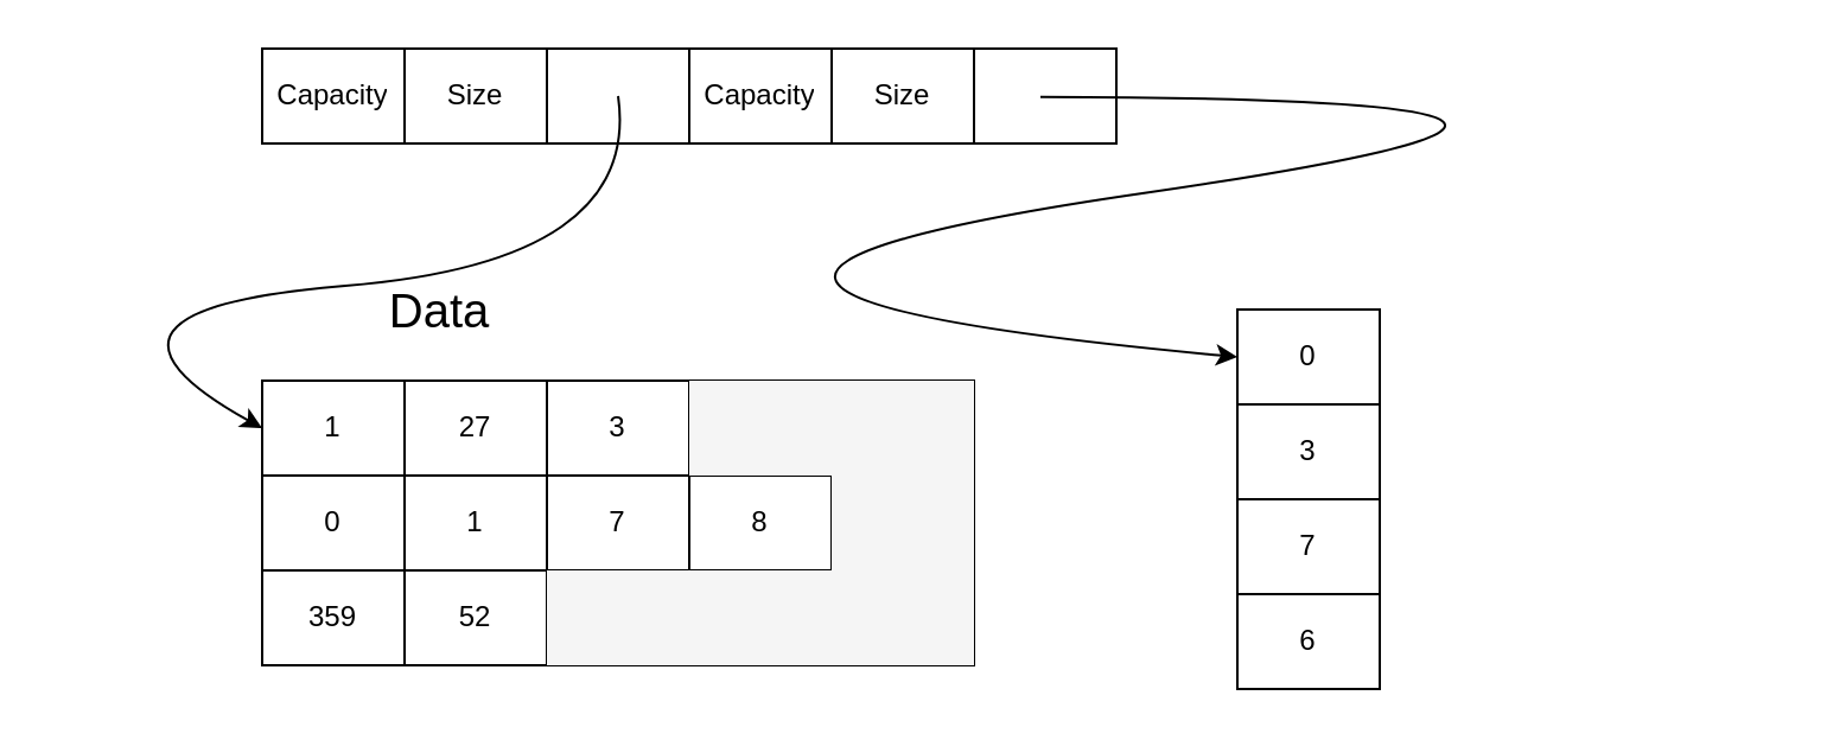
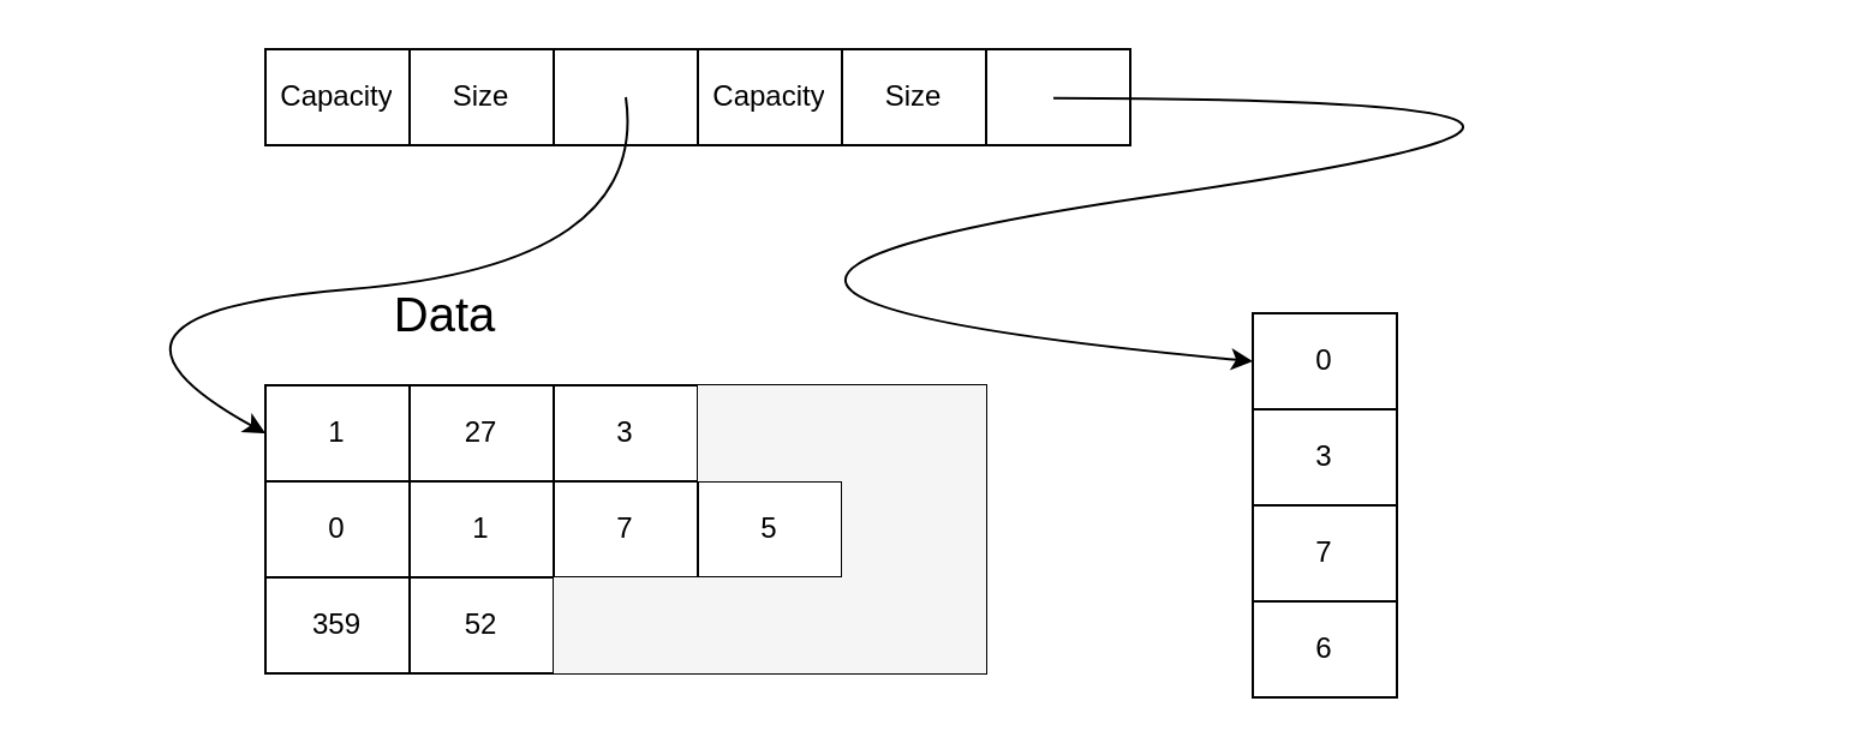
  <mxCell id="0" />
  <mxCell id="1" parent="0" />
  <mxCell id="2" value="" style="shape=table;startSize=0;container=1;collapsible=0;childLayout=tableLayout;" vertex="1" parent="1"><mxGeometry x="110" y="20" width="360" height="40" as="geometry" /></mxCell>
  <mxCell id="3" value="" style="shape=tableRow;horizontal=0;startSize=0;swimlaneHead=0;swimlaneBody=0;strokeColor=inherit;top=0;left=0;bottom=0;right=0;collapsible=0;dropTarget=0;fillColor=none;points=[[0,0.5],[1,0.5]];portConstraint=eastwest;" vertex="1" parent="2"><mxGeometry width="360" height="40" as="geometry" /></mxCell>
  <mxCell id="4" value="Capacity" style="shape=partialRectangle;html=1;whiteSpace=wrap;connectable=0;strokeColor=inherit;overflow=hidden;fillColor=none;top=0;left=0;bottom=0;right=0;pointerEvents=1;" vertex="1" parent="3"><mxGeometry width="60" height="40" as="geometry"><mxRectangle width="60" height="40" as="alternateBounds" /></mxGeometry></mxCell>
  <mxCell id="5" value="Size" style="shape=partialRectangle;html=1;whiteSpace=wrap;connectable=0;strokeColor=inherit;overflow=hidden;fillColor=none;top=0;left=0;bottom=0;right=0;pointerEvents=1;" vertex="1" parent="3"><mxGeometry x="60" width="60" height="40" as="geometry"><mxRectangle width="60" height="40" as="alternateBounds" /></mxGeometry></mxCell>
  <mxCell id="6" value="" style="shape=partialRectangle;html=1;whiteSpace=wrap;connectable=0;strokeColor=inherit;overflow=hidden;fillColor=none;top=0;left=0;bottom=0;right=0;pointerEvents=1;" vertex="1" parent="3"><mxGeometry x="120" width="60" height="40" as="geometry"><mxRectangle width="60" height="40" as="alternateBounds" /></mxGeometry></mxCell>
  <mxCell id="7" value="Capacity" style="shape=partialRectangle;html=1;whiteSpace=wrap;connectable=0;strokeColor=inherit;overflow=hidden;fillColor=none;top=0;left=0;bottom=0;right=0;pointerEvents=1;" vertex="1" parent="3"><mxGeometry x="180" width="60" height="40" as="geometry"><mxRectangle width="60" height="40" as="alternateBounds" /></mxGeometry></mxCell>
  <mxCell id="8" value="Size" style="shape=partialRectangle;html=1;whiteSpace=wrap;connectable=0;strokeColor=inherit;overflow=hidden;fillColor=none;top=0;left=0;bottom=0;right=0;pointerEvents=1;" vertex="1" parent="3"><mxGeometry x="240" width="60" height="40" as="geometry"><mxRectangle width="60" height="40" as="alternateBounds" /></mxGeometry></mxCell>
  <mxCell id="9" style="shape=partialRectangle;html=1;whiteSpace=wrap;connectable=0;strokeColor=inherit;overflow=hidden;fillColor=none;top=0;left=0;bottom=0;right=0;pointerEvents=1;" vertex="1" parent="3"><mxGeometry x="300" width="60" height="40" as="geometry"><mxRectangle width="60" height="40" as="alternateBounds" /></mxGeometry></mxCell>
  <mxCell id="10" value="" style="curved=1;endArrow=classic;html=1;rounded=0;entryX=0;entryY=0.5;entryDx=0;entryDy=0;" edge="1" parent="1"><mxGeometry width="50" height="50" relative="1" as="geometry"><mxPoint x="260" y="40" as="sourcePoint" /><mxPoint x="110" y="180" as="targetPoint" /><Array as="points"><mxPoint x="270" y="110" /><mxPoint x="20" y="130" /></Array></mxGeometry></mxCell>
  <mxCell id="11" value="" style="shape=table;startSize=0;container=1;collapsible=0;childLayout=tableLayout;" vertex="1" parent="1"><mxGeometry x="110" y="160" width="300" height="120" as="geometry" /></mxCell>
  <mxCell id="12" value="" style="shape=tableRow;horizontal=0;startSize=0;swimlaneHead=0;swimlaneBody=0;strokeColor=inherit;top=0;left=0;bottom=0;right=0;collapsible=0;dropTarget=0;fillColor=none;points=[[0,0.5],[1,0.5]];portConstraint=eastwest;" vertex="1" parent="11"><mxGeometry width="300" height="40" as="geometry" /></mxCell>
  <mxCell id="13" value="1" style="shape=partialRectangle;html=1;whiteSpace=wrap;connectable=0;strokeColor=inherit;overflow=hidden;fillColor=none;top=0;left=0;bottom=0;right=0;pointerEvents=1;" vertex="1" parent="12"><mxGeometry width="60" height="40" as="geometry"><mxRectangle width="60" height="40" as="alternateBounds" /></mxGeometry></mxCell>
  <mxCell id="14" value="27" style="shape=partialRectangle;html=1;whiteSpace=wrap;connectable=0;strokeColor=inherit;overflow=hidden;fillColor=none;top=0;left=0;bottom=0;right=0;pointerEvents=1;" vertex="1" parent="12"><mxGeometry x="60" width="60" height="40" as="geometry"><mxRectangle width="60" height="40" as="alternateBounds" /></mxGeometry></mxCell>
  <mxCell id="15" value="3" style="shape=partialRectangle;html=1;whiteSpace=wrap;connectable=0;strokeColor=inherit;overflow=hidden;fillColor=none;top=0;left=0;bottom=0;right=0;pointerEvents=1;" vertex="1" parent="12"><mxGeometry x="120" width="60" height="40" as="geometry"><mxRectangle width="60" height="40" as="alternateBounds" /></mxGeometry></mxCell>
  <mxCell id="16" value="" style="shape=partialRectangle;html=1;whiteSpace=wrap;connectable=0;strokeColor=#666666;overflow=hidden;fillColor=#f5f5f5;top=0;left=0;bottom=0;right=0;pointerEvents=1;fontColor=#333333;" vertex="1" parent="12"><mxGeometry x="180" width="60" height="40" as="geometry"><mxRectangle width="60" height="40" as="alternateBounds" /></mxGeometry></mxCell>
  <mxCell id="17" value="" style="shape=partialRectangle;html=1;whiteSpace=wrap;connectable=0;strokeColor=#666666;overflow=hidden;fillColor=#f5f5f5;top=0;left=0;bottom=0;right=0;pointerEvents=1;fontColor=#333333;" vertex="1" parent="12"><mxGeometry x="240" width="60" height="40" as="geometry"><mxRectangle width="60" height="40" as="alternateBounds" /></mxGeometry></mxCell>
  <mxCell id="18" value="" style="shape=tableRow;horizontal=0;startSize=0;swimlaneHead=0;swimlaneBody=0;strokeColor=inherit;top=0;left=0;bottom=0;right=0;collapsible=0;dropTarget=0;fillColor=none;points=[[0,0.5],[1,0.5]];portConstraint=eastwest;" vertex="1" parent="11"><mxGeometry y="40" width="300" height="40" as="geometry" /></mxCell>
  <mxCell id="19" value="0" style="shape=partialRectangle;html=1;whiteSpace=wrap;connectable=0;strokeColor=inherit;overflow=hidden;fillColor=none;top=0;left=0;bottom=0;right=0;pointerEvents=1;" vertex="1" parent="18"><mxGeometry width="60" height="40" as="geometry"><mxRectangle width="60" height="40" as="alternateBounds" /></mxGeometry></mxCell>
  <mxCell id="20" value="1" style="shape=partialRectangle;html=1;whiteSpace=wrap;connectable=0;strokeColor=inherit;overflow=hidden;fillColor=none;top=0;left=0;bottom=0;right=0;pointerEvents=1;" vertex="1" parent="18"><mxGeometry x="60" width="60" height="40" as="geometry"><mxRectangle width="60" height="40" as="alternateBounds" /></mxGeometry></mxCell>
  <mxCell id="21" value="7" style="shape=partialRectangle;html=1;whiteSpace=wrap;connectable=0;strokeColor=inherit;overflow=hidden;fillColor=none;top=0;left=0;bottom=0;right=0;pointerEvents=1;" vertex="1" parent="18"><mxGeometry x="120" width="60" height="40" as="geometry"><mxRectangle width="60" height="40" as="alternateBounds" /></mxGeometry></mxCell>
- <mxCell id="22" value="8" style="shape=partialRectangle;html=1;whiteSpace=wrap;connectable=0;strokeColor=inherit;overflow=hidden;fillColor=none;top=0;left=0;bottom=0;right=0;pointerEvents=1;" vertex="1" parent="18"><mxGeometry x="180" width="60" height="40" as="geometry"><mxRectangle width="60" height="40" as="alternateBounds" /></mxGeometry></mxCell>
+ <mxCell id="22" value="5" style="shape=partialRectangle;html=1;whiteSpace=wrap;connectable=0;strokeColor=inherit;overflow=hidden;fillColor=none;top=0;left=0;bottom=0;right=0;pointerEvents=1;" vertex="1" parent="18"><mxGeometry x="180" width="60" height="40" as="geometry"><mxRectangle width="60" height="40" as="alternateBounds" /></mxGeometry></mxCell>
  <mxCell id="23" value="" style="shape=partialRectangle;html=1;whiteSpace=wrap;connectable=0;strokeColor=#666666;overflow=hidden;fillColor=#f5f5f5;top=0;left=0;bottom=0;right=0;pointerEvents=1;fontColor=#333333;" vertex="1" parent="18"><mxGeometry x="240" width="60" height="40" as="geometry"><mxRectangle width="60" height="40" as="alternateBounds" /></mxGeometry></mxCell>
  <mxCell id="24" value="" style="shape=tableRow;horizontal=0;startSize=0;swimlaneHead=0;swimlaneBody=0;strokeColor=inherit;top=0;left=0;bottom=0;right=0;collapsible=0;dropTarget=0;fillColor=none;points=[[0,0.5],[1,0.5]];portConstraint=eastwest;" vertex="1" parent="11"><mxGeometry y="80" width="300" height="40" as="geometry" /></mxCell>
  <mxCell id="25" value="359" style="shape=partialRectangle;html=1;whiteSpace=wrap;connectable=0;strokeColor=inherit;overflow=hidden;fillColor=none;top=0;left=0;bottom=0;right=0;pointerEvents=1;" vertex="1" parent="24"><mxGeometry width="60" height="40" as="geometry"><mxRectangle width="60" height="40" as="alternateBounds" /></mxGeometry></mxCell>
  <mxCell id="26" value="52" style="shape=partialRectangle;html=1;whiteSpace=wrap;connectable=0;strokeColor=inherit;overflow=hidden;fillColor=none;top=0;left=0;bottom=0;right=0;pointerEvents=1;" vertex="1" parent="24"><mxGeometry x="60" width="60" height="40" as="geometry"><mxRectangle width="60" height="40" as="alternateBounds" /></mxGeometry></mxCell>
  <mxCell id="27" value="" style="shape=partialRectangle;html=1;whiteSpace=wrap;connectable=0;strokeColor=#666666;overflow=hidden;fillColor=#f5f5f5;top=0;left=0;bottom=0;right=0;pointerEvents=1;fontColor=#333333;" vertex="1" parent="24"><mxGeometry x="120" width="60" height="40" as="geometry"><mxRectangle width="60" height="40" as="alternateBounds" /></mxGeometry></mxCell>
  <mxCell id="28" value="" style="shape=partialRectangle;html=1;whiteSpace=wrap;connectable=0;strokeColor=#666666;overflow=hidden;fillColor=#f5f5f5;top=0;left=0;bottom=0;right=0;pointerEvents=1;fontColor=#333333;" vertex="1" parent="24"><mxGeometry x="180" width="60" height="40" as="geometry"><mxRectangle width="60" height="40" as="alternateBounds" /></mxGeometry></mxCell>
  <mxCell id="29" value="" style="shape=partialRectangle;html=1;whiteSpace=wrap;connectable=0;strokeColor=#666666;overflow=hidden;fillColor=#f5f5f5;top=0;left=0;bottom=0;right=0;pointerEvents=1;fontColor=#333333;" vertex="1" parent="24"><mxGeometry x="240" width="60" height="40" as="geometry"><mxRectangle width="60" height="40" as="alternateBounds" /></mxGeometry></mxCell>
  <mxCell id="30" value="" style="shape=table;startSize=0;container=1;collapsible=0;childLayout=tableLayout;" vertex="1" parent="1"><mxGeometry x="521" y="130" width="60" height="160" as="geometry" /></mxCell>
  <mxCell id="31" value="" style="shape=tableRow;horizontal=0;startSize=0;swimlaneHead=0;swimlaneBody=0;strokeColor=inherit;top=0;left=0;bottom=0;right=0;collapsible=0;dropTarget=0;fillColor=none;points=[[0,0.5],[1,0.5]];portConstraint=eastwest;" vertex="1" parent="30"><mxGeometry width="60" height="40" as="geometry" /></mxCell>
  <mxCell id="32" value="0" style="shape=partialRectangle;html=1;whiteSpace=wrap;connectable=0;strokeColor=inherit;overflow=hidden;fillColor=none;top=0;left=0;bottom=0;right=0;pointerEvents=1;" vertex="1" parent="31"><mxGeometry width="60" height="40" as="geometry"><mxRectangle width="60" height="40" as="alternateBounds" /></mxGeometry></mxCell>
  <mxCell id="33" value="" style="shape=tableRow;horizontal=0;startSize=0;swimlaneHead=0;swimlaneBody=0;strokeColor=inherit;top=0;left=0;bottom=0;right=0;collapsible=0;dropTarget=0;fillColor=none;points=[[0,0.5],[1,0.5]];portConstraint=eastwest;" vertex="1" parent="30"><mxGeometry y="40" width="60" height="40" as="geometry" /></mxCell>
  <mxCell id="34" value="3" style="shape=partialRectangle;html=1;whiteSpace=wrap;connectable=0;strokeColor=inherit;overflow=hidden;fillColor=none;top=0;left=0;bottom=0;right=0;pointerEvents=1;" vertex="1" parent="33"><mxGeometry width="60" height="40" as="geometry"><mxRectangle width="60" height="40" as="alternateBounds" /></mxGeometry></mxCell>
  <mxCell id="35" value="" style="shape=tableRow;horizontal=0;startSize=0;swimlaneHead=0;swimlaneBody=0;strokeColor=inherit;top=0;left=0;bottom=0;right=0;collapsible=0;dropTarget=0;fillColor=none;points=[[0,0.5],[1,0.5]];portConstraint=eastwest;" vertex="1" parent="30"><mxGeometry y="80" width="60" height="40" as="geometry" /></mxCell>
  <mxCell id="36" value="7" style="shape=partialRectangle;html=1;whiteSpace=wrap;connectable=0;strokeColor=inherit;overflow=hidden;fillColor=none;top=0;left=0;bottom=0;right=0;pointerEvents=1;" vertex="1" parent="35"><mxGeometry width="60" height="40" as="geometry"><mxRectangle width="60" height="40" as="alternateBounds" /></mxGeometry></mxCell>
  <mxCell id="37" style="shape=tableRow;horizontal=0;startSize=0;swimlaneHead=0;swimlaneBody=0;strokeColor=inherit;top=0;left=0;bottom=0;right=0;collapsible=0;dropTarget=0;fillColor=none;points=[[0,0.5],[1,0.5]];portConstraint=eastwest;" vertex="1" parent="30"><mxGeometry y="120" width="60" height="40" as="geometry" /></mxCell>
  <mxCell id="38" value="&lt;div&gt;6&lt;/div&gt;" style="shape=partialRectangle;html=1;whiteSpace=wrap;connectable=0;strokeColor=inherit;overflow=hidden;fillColor=none;top=0;left=0;bottom=0;right=0;pointerEvents=1;" vertex="1" parent="37"><mxGeometry width="60" height="40" as="geometry"><mxRectangle width="60" height="40" as="alternateBounds" /></mxGeometry></mxCell>
  <mxCell id="39" value="" style="curved=1;endArrow=classic;html=1;rounded=0;entryX=0;entryY=0.5;entryDx=0;entryDy=0;" edge="1" parent="1" target="31"><mxGeometry width="50" height="50" relative="1" as="geometry"><mxPoint x="438" y="40.361" as="sourcePoint" /><mxPoint x="489" y="150" as="targetPoint" /><Array as="points"><mxPoint x="756" y="41" /><mxPoint x="206" y="121" /></Array></mxGeometry></mxCell>
  <mxCell id="40" value="&lt;font style=&quot;font-size: 20px;&quot;&gt;Data&lt;/font&gt;" style="text;html=1;strokeColor=none;fillColor=none;align=center;verticalAlign=middle;whiteSpace=wrap;rounded=0;" vertex="1" parent="1"><mxGeometry x="115" y="115" width="140" height="30" as="geometry" /></mxCell>
